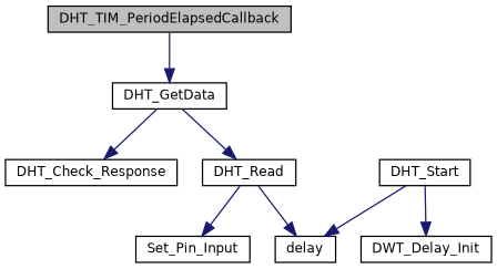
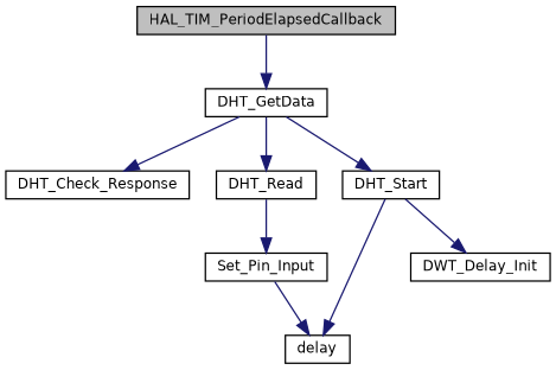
  digraph {
    rankdir=TB
    node [color=black fillcolor=white fontname=Helvetica fontsize=10 shape=record style=filled]
    edge [color=midnightblue fontname=Helvetica fontsize=10 labelfontname=Helvetica labelfontsize=10 style=solid]
-   n1 [fillcolor=grey75 fontcolor=black height=0.2 label=DHT_TIM_PeriodElapsedCallback width=0.4]
+   n1 [fillcolor=grey75 fontcolor=black height=0.2 label=HAL_TIM_PeriodElapsedCallback width=0.4]
    n2 [height=0.2 label=DHT_GetData width=0.4]
    n3 [height=0.2 label=DHT_Check_Response width=0.4]
    n4 [height=0.2 label=DHT_Read width=0.4]
    n5 [height=0.2 label=DHT_Start width=0.4]
    n6 [height=0.2 label=delay width=0.4]
    n7 [height=0.2 label=Set_Pin_Input width=0.4]
    n8 [height=0.2 label=DWT_Delay_Init width=0.4]
    n1 -> n2
    n2 -> n3
    n2 -> n4
-   n4 -> n6
+   n2 -> n5
+   n7 -> n6
    n4 -> n7
    n5 -> n6
    n5 -> n8
  }
